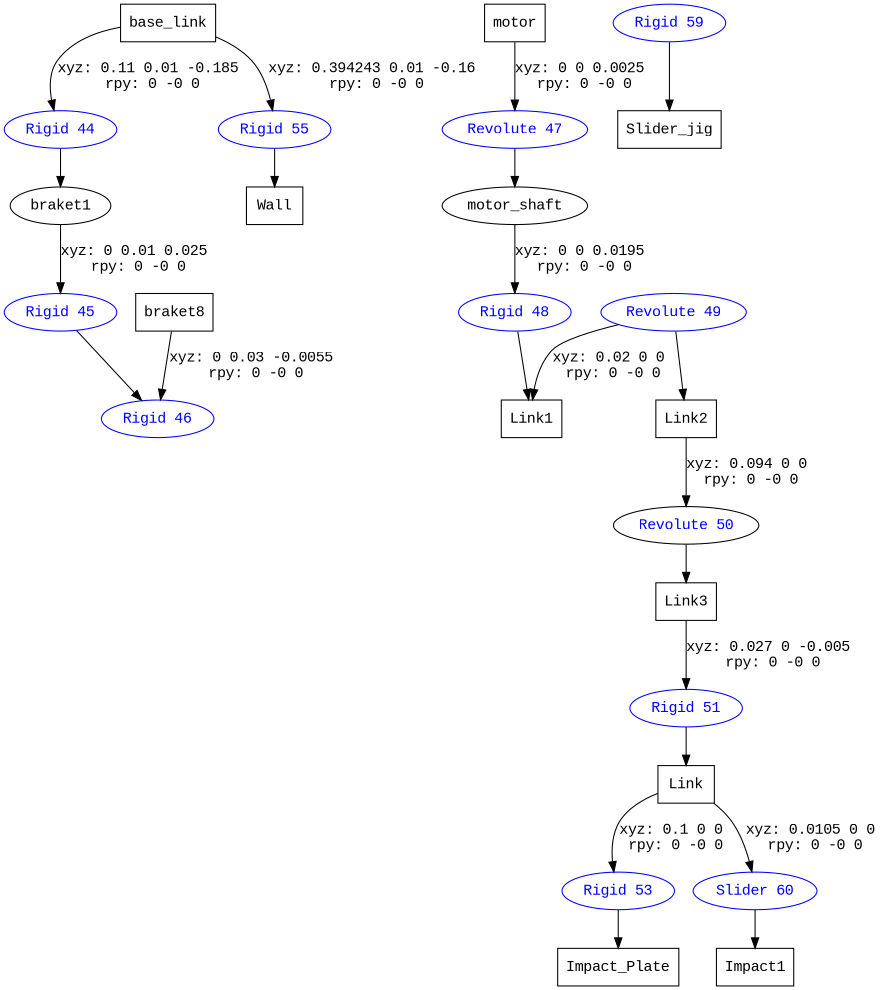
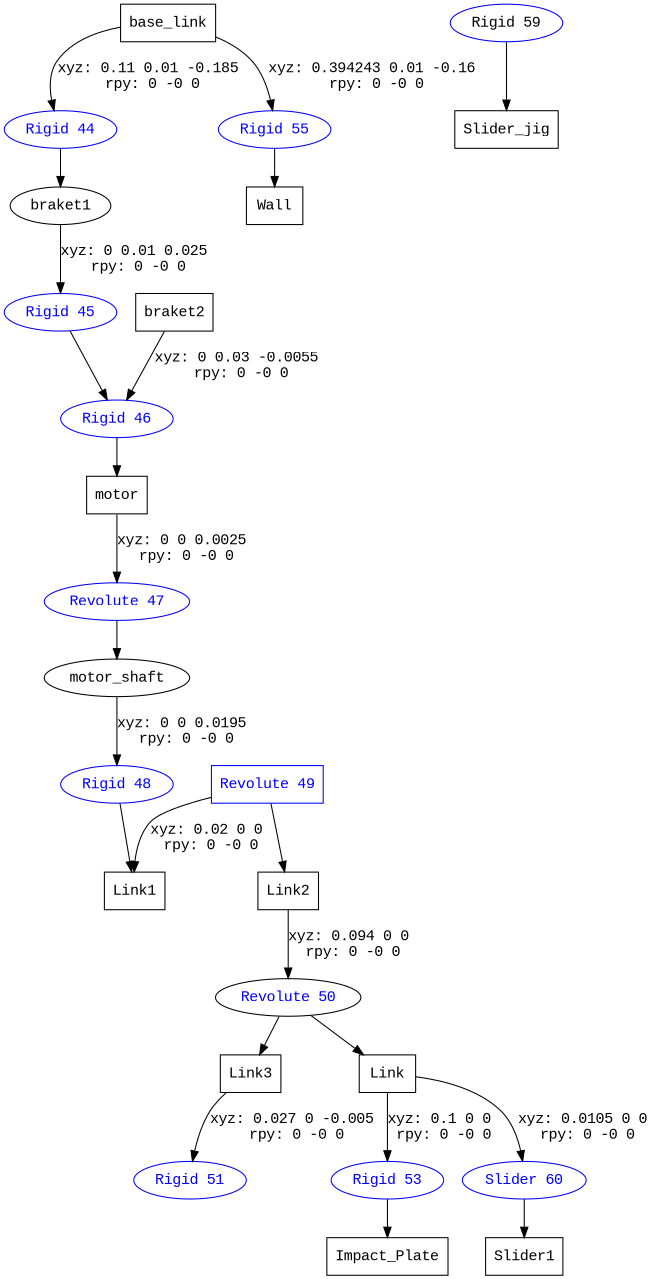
  digraph {
    fontname="Liberation Mono"
    node [fontname="Liberation Mono" shape=ellipse]
    edge [fontname="Liberation Mono"]
    n1 [label=base_link shape=box]
    "Rigid 44" [color=blue fontcolor=blue]
    "Rigid 55" [color=blue fontcolor=blue]
    n4 [label=braket1]
    n5 [label=Wall shape=box]
    "Rigid 45" [color=blue fontcolor=blue]
    "Rigid 46" [color=blue fontcolor=blue]
-   n8 [label=braket8 shape=box]
+   n8 [label=braket2 shape=box]
    n9 [label=motor shape=box]
    "Revolute 47" [color=blue fontcolor=blue]
    n11 [label=motor_shaft]
    "Rigid 48" [color=blue fontcolor=blue]
    n13 [label=Link1 shape=box]
-   "Revolute 49" [color=blue fontcolor=blue]
+   "Revolute 49" [color=blue fontcolor=blue shape=box]
    n15 [label=Link2 shape=box]
    "Revolute 50" [color=black fontcolor=blue]
    n17 [label=Link3 shape=box]
    "Rigid 51" [color=blue fontcolor=blue]
    n19 [label=Link shape=box]
    "Rigid 53" [color=blue fontcolor=blue]
    "Slider 60" [color=blue fontcolor=blue]
    n22 [label=Impact_Plate shape=box]
-   n23 [label=Impact1 shape=box]
-   "Rigid 59" [color=blue fontcolor=blue]
+   n23 [label=Slider1 shape=box]
+   "Rigid 59" [color=blue fontcolor=black]
    n25 [label=Slider_jig shape=box]
    n1 -> "Rigid 44" [label="xyz: 0.11 0.01 -0.185 \nrpy: 0 -0 0"]
    n1 -> "Rigid 55" [label="xyz: 0.394243 0.01 -0.16 \nrpy: 0 -0 0"]
    "Rigid 44" -> n4
    "Rigid 55" -> n5
    n4 -> "Rigid 45" [label="xyz: 0 0.01 0.025 \nrpy: 0 -0 0"]
    "Rigid 45" -> "Rigid 46"
+   "Rigid 46" -> n9
    n8 -> "Rigid 46" [label="xyz: 0 0.03 -0.0055 \nrpy: 0 -0 0"]
    n9 -> "Revolute 47" [label="xyz: 0 0 0.0025 \nrpy: 0 -0 0"]
    "Revolute 47" -> n11
    n11 -> "Rigid 48" [label="xyz: 0 0 0.0195 \nrpy: 0 -0 0"]
    "Rigid 48" -> n13
    "Revolute 49" -> n13 [label="xyz: 0.02 0 0 \nrpy: 0 -0 0"]
    "Revolute 49" -> n15
    n15 -> "Revolute 50" [label="xyz: 0.094 0 0 \nrpy: 0 -0 0"]
    "Revolute 50" -> n17
    n17 -> "Rigid 51" [label="xyz: 0.027 0 -0.005 \nrpy: 0 -0 0"]
-   "Rigid 51" -> n19
+   "Revolute 50" -> n19
    n19 -> "Rigid 53" [label="xyz: 0.1 0 0 \nrpy: 0 -0 0"]
    n19 -> "Slider 60" [label="xyz: 0.0105 0 0 \nrpy: 0 -0 0"]
    "Rigid 53" -> n22
    "Slider 60" -> n23
    "Rigid 59" -> n25
  }
